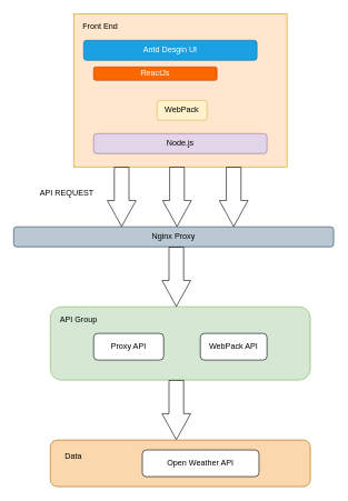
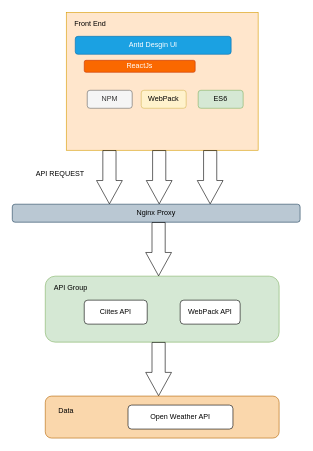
  <mxCell id="0" />
  <mxCell id="1" parent="0" />
  <mxCell id="2" value="&lt;span style=&quot;color: rgba(0 , 0 , 0 , 0) ; font-family: monospace ; font-size: 0px&quot;&gt;%3CmxGraphModel%3E%3Croot%3E%3CmxCell%20id%3D%220%22%2F%3E%3CmxCell%20id%3D%221%22%20parent%3D%220%22%2F%3E%3CmxCell%20id%3D%222%22%20value%3D%22And%20Desgin%20UI%22%20style%3D%22rounded%3D1%3BwhiteSpace%3Dwrap%3Bhtml%3D1%3B%22%20vertex%3D%221%22%20parent%3D%221%22%3E%3CmxGeometry%20x%3D%22350%22%20y%3D%22150%22%20width%3D%22120%22%20height%3D%2230%22%20as%3D%22geometry%22%2F%3E%3C%2FmxCell%3E%3C%2Froot%3E%3C%2FmxGraphModel%3E&lt;/span&gt;" style="rounded=0;whiteSpace=wrap;html=1;fillColor=#ffe6cc;strokeColor=#d79b00;" vertex="1" parent="1"><mxGeometry x="110" y="20" width="320" height="230" as="geometry" /></mxCell>
  <mxCell id="3" value="Antd Desgin UI" style="rounded=1;whiteSpace=wrap;html=1;fillColor=#1ba1e2;strokeColor=#006EAF;fontColor=#ffffff;" vertex="1" parent="1"><mxGeometry x="125" y="60" width="260" height="30" as="geometry" /></mxCell>
  <mxCell id="4" value="ReactJs" style="rounded=1;whiteSpace=wrap;html=1;fillColor=#fa6800;strokeColor=#C73500;fontColor=#ffffff;" vertex="1" parent="1"><mxGeometry x="140" y="100" width="185" height="20" as="geometry" /></mxCell>
+ <mxCell id="5" value="NPM" style="rounded=1;whiteSpace=wrap;html=1;fillColor=#f5f5f5;strokeColor=#666666;fontColor=#333333;" vertex="1" parent="1"><mxGeometry x="145" y="150" width="75" height="30" as="geometry" /></mxCell>
  <mxCell id="6" value="WebPack" style="rounded=1;whiteSpace=wrap;html=1;fillColor=#fff2cc;strokeColor=#d6b656;" vertex="1" parent="1"><mxGeometry x="235" y="150" width="75" height="30" as="geometry" /></mxCell>
- <mxCell id="8" value="Node.js" style="rounded=1;whiteSpace=wrap;html=1;fillColor=#e1d5e7;strokeColor=#9673a6;" vertex="1" parent="1"><mxGeometry x="140" y="200" width="260" height="30" as="geometry" /></mxCell>
+ <mxCell id="7" value="ES6" style="rounded=1;whiteSpace=wrap;html=1;fillColor=#d5e8d4;strokeColor=#82b366;" vertex="1" parent="1"><mxGeometry x="330" y="150" width="75" height="30" as="geometry" /></mxCell>
  <mxCell id="9" value="Front End&lt;br&gt;" style="text;html=1;strokeColor=none;fillColor=none;align=center;verticalAlign=middle;whiteSpace=wrap;rounded=0;" vertex="1" parent="1"><mxGeometry x="110" y="30" width="80" height="20" as="geometry" /></mxCell>
  <mxCell id="10" value="" style="shape=flexArrow;endArrow=classic;html=1;width=22;endSize=12.67;endWidth=20;" edge="1" parent="1"><mxGeometry width="50" height="50" relative="1" as="geometry"><mxPoint x="265" y="250" as="sourcePoint" /><mxPoint x="265" y="340" as="targetPoint" /></mxGeometry></mxCell>
  <mxCell id="11" value="" style="shape=flexArrow;endArrow=classic;html=1;width=22;endSize=12.67;endWidth=20;" edge="1" parent="1"><mxGeometry width="50" height="50" relative="1" as="geometry"><mxPoint x="350" y="250" as="sourcePoint" /><mxPoint x="350" y="340" as="targetPoint" /></mxGeometry></mxCell>
  <mxCell id="12" value="" style="shape=flexArrow;endArrow=classic;html=1;width=22;endSize=12.67;endWidth=20;" edge="1" parent="1"><mxGeometry width="50" height="50" relative="1" as="geometry"><mxPoint x="182" y="250" as="sourcePoint" /><mxPoint x="182" y="340" as="targetPoint" /></mxGeometry></mxCell>
  <mxCell id="13" value="Nginx Proxy" style="rounded=1;whiteSpace=wrap;html=1;fillColor=#bac8d3;strokeColor=#23445d;" vertex="1" parent="1"><mxGeometry x="20" y="340" width="480" height="30" as="geometry" /></mxCell>
  <mxCell id="14" value="API REQUEST" style="text;html=1;strokeColor=none;fillColor=none;align=center;verticalAlign=middle;whiteSpace=wrap;rounded=0;" vertex="1" parent="1"><mxGeometry x="55" y="280" width="90" height="20" as="geometry" /></mxCell>
  <mxCell id="15" value="" style="rounded=1;whiteSpace=wrap;html=1;fillColor=#d5e8d4;strokeColor=#82b366;" vertex="1" parent="1"><mxGeometry x="75" y="460" width="390" height="110" as="geometry" /></mxCell>
- <mxCell id="16" value="Proxy API" style="rounded=1;whiteSpace=wrap;html=1;" vertex="1" parent="1"><mxGeometry x="140" y="500" width="105" height="40" as="geometry" /></mxCell>
+ <mxCell id="16" value="Ciites API" style="rounded=1;whiteSpace=wrap;html=1;" vertex="1" parent="1"><mxGeometry x="140" y="500" width="105" height="40" as="geometry" /></mxCell>
  <mxCell id="17" value="WebPack API" style="rounded=1;whiteSpace=wrap;html=1;" vertex="1" parent="1"><mxGeometry x="300" y="500" width="100" height="40" as="geometry" /></mxCell>
  <mxCell id="18" value="API Group" style="text;html=1;strokeColor=none;fillColor=none;align=center;verticalAlign=middle;whiteSpace=wrap;rounded=0;" vertex="1" parent="1"><mxGeometry x="80" y="470" width="75" height="20" as="geometry" /></mxCell>
  <mxCell id="19" value="" style="shape=flexArrow;endArrow=classic;html=1;width=22;endSize=12.67;endWidth=20;" edge="1" parent="1"><mxGeometry width="50" height="50" relative="1" as="geometry"><mxPoint x="264" y="370" as="sourcePoint" /><mxPoint x="264" y="460" as="targetPoint" /></mxGeometry></mxCell>
  <mxCell id="20" value="" style="shape=flexArrow;endArrow=classic;html=1;width=22;endSize=12.67;endWidth=20;" edge="1" parent="1"><mxGeometry width="50" height="50" relative="1" as="geometry"><mxPoint x="264" y="570" as="sourcePoint" /><mxPoint x="264" y="660" as="targetPoint" /></mxGeometry></mxCell>
  <mxCell id="21" value="" style="rounded=1;whiteSpace=wrap;html=1;fillColor=#fad7ac;strokeColor=#b46504;" vertex="1" parent="1"><mxGeometry x="75" y="660" width="390" height="70" as="geometry" /></mxCell>
  <mxCell id="22" value="Data" style="text;html=1;strokeColor=none;fillColor=none;align=center;verticalAlign=middle;whiteSpace=wrap;rounded=0;" vertex="1" parent="1"><mxGeometry x="90" y="675" width="40" height="20" as="geometry" /></mxCell>
  <mxCell id="23" value="Open Weather API" style="rounded=1;whiteSpace=wrap;html=1;" vertex="1" parent="1"><mxGeometry x="213" y="675" width="175" height="40" as="geometry" /></mxCell>
